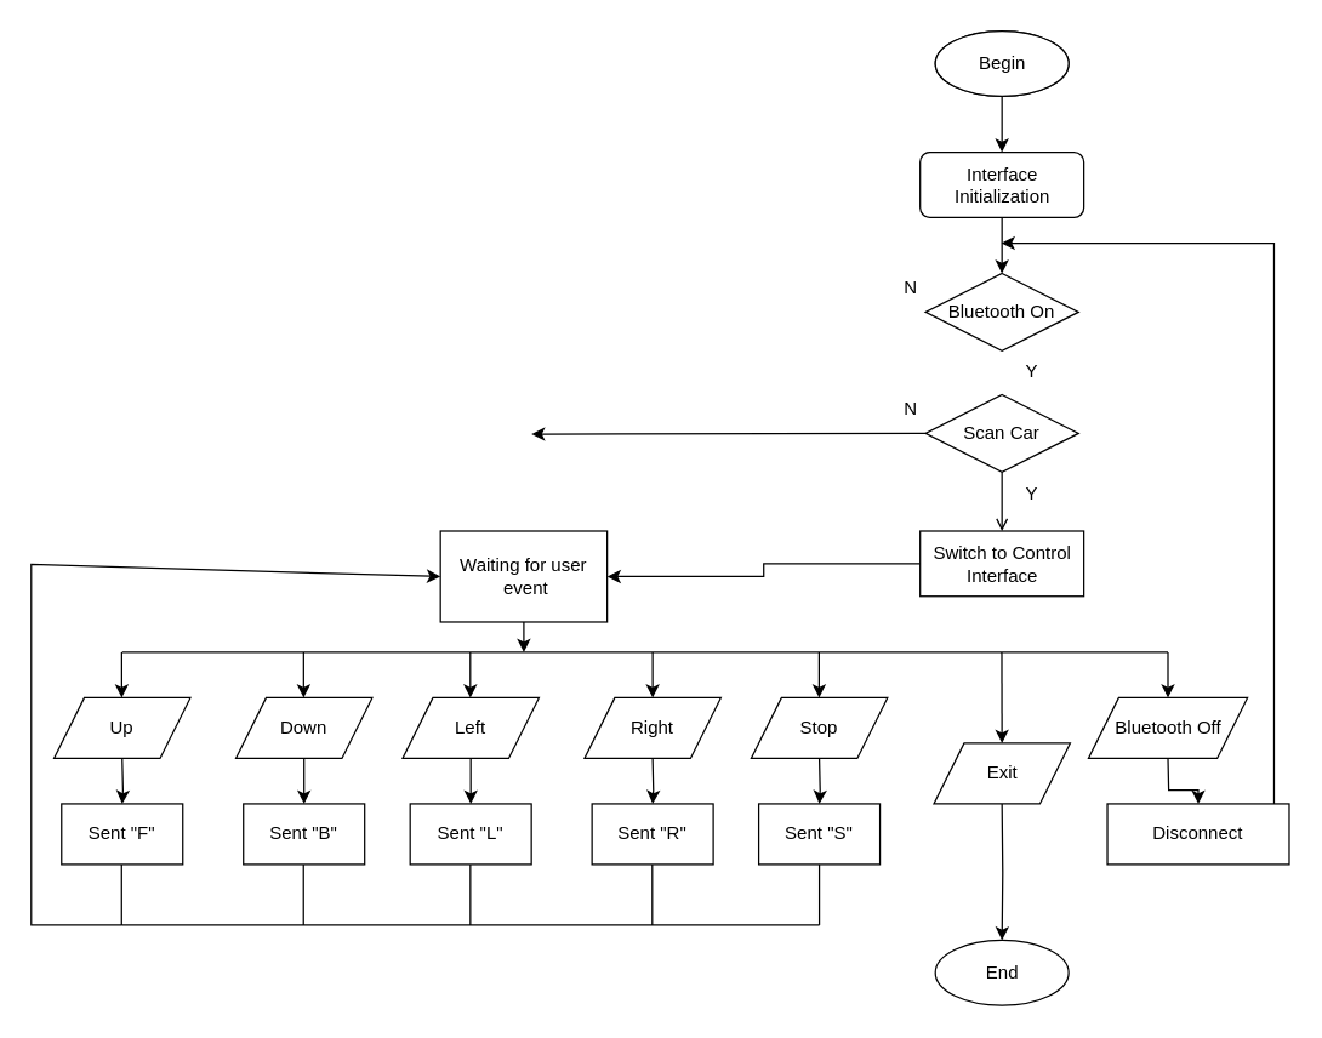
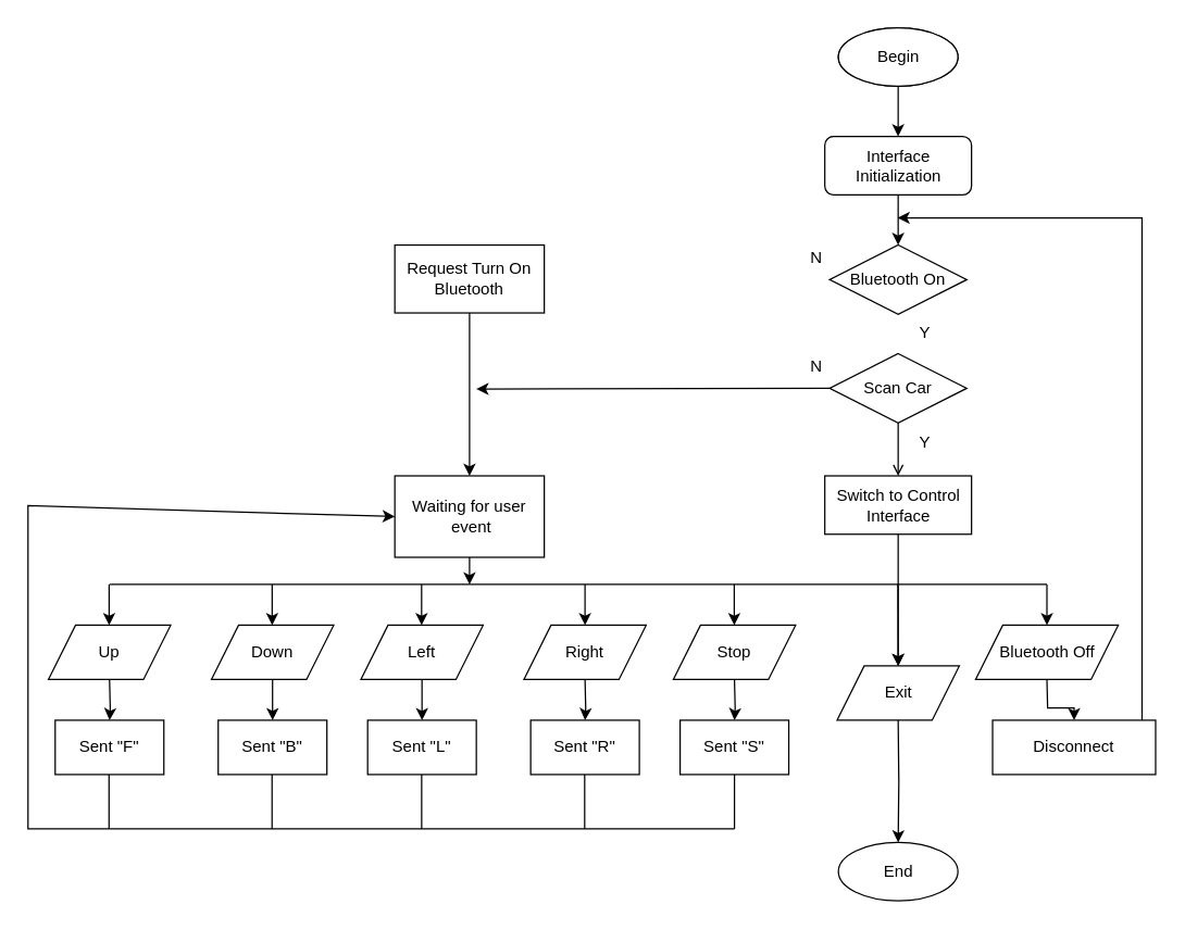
  <mxCell id="0" />
  <mxCell id="1" parent="0" />
  <mxCell id="2" value="Begin" style="ellipse;whiteSpace=wrap;html=1;" parent="1" vertex="1"><mxGeometry x="616.5" y="20" width="88" height="43" as="geometry" /></mxCell>
  <mxCell id="3" style="edgeStyle=orthogonalEdgeStyle;rounded=0;orthogonalLoop=1;jettySize=auto;html=1;" parent="1" source="4" target="5" edge="1"><mxGeometry relative="1" as="geometry" /></mxCell>
  <mxCell id="4" value="Interface Initialization" style="whiteSpace=wrap;html=1;rounded=1;" parent="1" vertex="1"><mxGeometry x="606.5" y="100" width="108" height="43" as="geometry" /></mxCell>
  <mxCell id="5" value="Bluetooth On" style="rhombus;whiteSpace=wrap;html=1;" parent="1" vertex="1"><mxGeometry x="610" y="180" width="101" height="51" as="geometry" /></mxCell>
  <mxCell id="6" style="edgeStyle=orthogonalEdgeStyle;rounded=0;orthogonalLoop=1;jettySize=auto;html=1;exitX=0.5;exitY=1;exitDx=0;exitDy=0;entryX=0.5;entryY=0;entryDx=0;entryDy=0;endArrow=open;" parent="1" source="7" target="9" edge="1"><mxGeometry relative="1" as="geometry" /></mxCell>
  <mxCell id="7" value="Scan Car" style="rhombus;whiteSpace=wrap;html=1;" parent="1" vertex="1"><mxGeometry x="610" y="260" width="101" height="51" as="geometry" /></mxCell>
- <mxCell id="8" style="edgeStyle=orthogonalEdgeStyle;rounded=0;orthogonalLoop=1;jettySize=auto;html=1;" parent="1" source="9" target="13" edge="1"><mxGeometry relative="1" as="geometry" /></mxCell>
+ <mxCell id="8" style="edgeStyle=orthogonalEdgeStyle;rounded=0;orthogonalLoop=1;jettySize=auto;html=1;" parent="1" source="9" target="56" edge="1"><mxGeometry relative="1" as="geometry" /></mxCell>
  <mxCell id="9" value="Switch to Control Interface" style="rounded=0;whiteSpace=wrap;html=1;" parent="1" vertex="1"><mxGeometry x="606.5" y="350" width="108" height="43" as="geometry" /></mxCell>
+ <mxCell id="10" style="edgeStyle=orthogonalEdgeStyle;rounded=0;orthogonalLoop=1;jettySize=auto;html=1;entryX=0.5;entryY=0;entryDx=0;entryDy=0;" parent="1" source="11" target="13" edge="1"><mxGeometry relative="1" as="geometry" /></mxCell>
+ <mxCell id="11" value="Request Turn On Bluetooth" style="rounded=0;whiteSpace=wrap;html=1;" parent="1" vertex="1"><mxGeometry x="290" y="180" width="110" height="50" as="geometry" /></mxCell>
  <mxCell id="12" style="edgeStyle=orthogonalEdgeStyle;rounded=0;orthogonalLoop=1;jettySize=auto;html=1;" parent="1" source="13" edge="1"><mxGeometry relative="1" as="geometry"><mxPoint x="345" y="430" as="targetPoint" /></mxGeometry></mxCell>
  <mxCell id="13" value="Waiting for user&lt;br&gt;&amp;nbsp;event" style="rounded=0;whiteSpace=wrap;html=1;" parent="1" vertex="1"><mxGeometry x="290" y="350" width="110" height="60" as="geometry" /></mxCell>
  <mxCell id="14" style="edgeStyle=orthogonalEdgeStyle;rounded=0;orthogonalLoop=1;jettySize=auto;html=1;" parent="1" target="25" edge="1"><mxGeometry relative="1" as="geometry"><mxPoint x="80" y="500" as="sourcePoint" /></mxGeometry></mxCell>
  <mxCell id="15" style="edgeStyle=orthogonalEdgeStyle;rounded=0;orthogonalLoop=1;jettySize=auto;html=1;" parent="1" source="16" target="4" edge="1"><mxGeometry relative="1" as="geometry" /></mxCell>
  <mxCell id="16" value="Begin" style="ellipse;whiteSpace=wrap;html=1;" parent="1" vertex="1"><mxGeometry x="616.5" y="20" width="88" height="43" as="geometry" /></mxCell>
  <mxCell id="17" value="End" style="ellipse;whiteSpace=wrap;html=1;" parent="1" vertex="1"><mxGeometry x="616.5" y="620" width="88" height="43" as="geometry" /></mxCell>
  <mxCell id="18" style="edgeStyle=orthogonalEdgeStyle;rounded=0;orthogonalLoop=1;jettySize=auto;html=1;entryX=0.5;entryY=0;entryDx=0;entryDy=0;" parent="1" target="26" edge="1"><mxGeometry relative="1" as="geometry"><mxPoint x="200" y="500" as="sourcePoint" /></mxGeometry></mxCell>
  <mxCell id="19" style="edgeStyle=orthogonalEdgeStyle;rounded=0;orthogonalLoop=1;jettySize=auto;html=1;entryX=0.5;entryY=0;entryDx=0;entryDy=0;" parent="1" target="27" edge="1"><mxGeometry relative="1" as="geometry"><mxPoint x="310" y="500" as="sourcePoint" /></mxGeometry></mxCell>
  <mxCell id="20" value="" style="edgeStyle=orthogonalEdgeStyle;rounded=0;orthogonalLoop=1;jettySize=auto;html=1;" parent="1" target="28" edge="1"><mxGeometry relative="1" as="geometry"><mxPoint x="430" y="500" as="sourcePoint" /></mxGeometry></mxCell>
  <mxCell id="21" value="" style="edgeStyle=orthogonalEdgeStyle;rounded=0;orthogonalLoop=1;jettySize=auto;html=1;" parent="1" target="29" edge="1"><mxGeometry relative="1" as="geometry"><mxPoint x="540" y="500" as="sourcePoint" /></mxGeometry></mxCell>
  <mxCell id="22" style="edgeStyle=orthogonalEdgeStyle;rounded=0;orthogonalLoop=1;jettySize=auto;html=1;entryX=0.5;entryY=0;entryDx=0;entryDy=0;" parent="1" target="17" edge="1"><mxGeometry relative="1" as="geometry"><mxPoint x="660.5" y="530" as="sourcePoint" /></mxGeometry></mxCell>
  <mxCell id="23" style="edgeStyle=orthogonalEdgeStyle;rounded=0;orthogonalLoop=1;jettySize=auto;html=1;" parent="1" source="24" edge="1"><mxGeometry relative="1" as="geometry"><mxPoint x="660" y="160" as="targetPoint" /><Array as="points"><mxPoint x="840" y="550" /><mxPoint x="840" y="160" /></Array></mxGeometry></mxCell>
  <mxCell id="24" value="Disconnect" style="rounded=0;whiteSpace=wrap;html=1;" parent="1" vertex="1"><mxGeometry x="730" y="530" width="120" height="40" as="geometry" /></mxCell>
  <mxCell id="25" value="Sent &quot;F&quot;" style="rounded=0;whiteSpace=wrap;html=1;" parent="1" vertex="1"><mxGeometry x="40" y="530" width="80" height="40" as="geometry" /></mxCell>
  <mxCell id="26" value="Sent &quot;B&quot;" style="rounded=0;whiteSpace=wrap;html=1;" parent="1" vertex="1"><mxGeometry x="160" y="530" width="80" height="40" as="geometry" /></mxCell>
  <mxCell id="27" value="Sent &quot;L&quot;" style="rounded=0;whiteSpace=wrap;html=1;" parent="1" vertex="1"><mxGeometry x="270" y="530" width="80" height="40" as="geometry" /></mxCell>
  <mxCell id="28" value="Sent &quot;R&quot;" style="rounded=0;whiteSpace=wrap;html=1;" parent="1" vertex="1"><mxGeometry x="390" y="530" width="80" height="40" as="geometry" /></mxCell>
  <mxCell id="29" value="Sent &quot;S&quot;" style="rounded=0;whiteSpace=wrap;html=1;" parent="1" vertex="1"><mxGeometry x="500" y="530" width="80" height="40" as="geometry" /></mxCell>
  <mxCell id="30" value="" style="edgeStyle=orthogonalEdgeStyle;rounded=0;orthogonalLoop=1;jettySize=auto;html=1;" parent="1" target="24" edge="1"><mxGeometry relative="1" as="geometry"><mxPoint x="770" y="500" as="sourcePoint" /></mxGeometry></mxCell>
  <mxCell id="31" value="" style="endArrow=none;html=1;rounded=0;" parent="1" edge="1"><mxGeometry width="50" height="50" relative="1" as="geometry"><mxPoint x="770" y="430" as="sourcePoint" /><mxPoint x="80" y="430" as="targetPoint" /></mxGeometry></mxCell>
  <mxCell id="32" value="" style="endArrow=classic;html=1;rounded=0;entryX=0.5;entryY=0;entryDx=0;entryDy=0;" parent="1" edge="1"><mxGeometry width="50" height="50" relative="1" as="geometry"><mxPoint x="770" y="430" as="sourcePoint" /><mxPoint x="770" y="460" as="targetPoint" /></mxGeometry></mxCell>
  <mxCell id="33" value="" style="endArrow=classic;html=1;rounded=0;entryX=0.5;entryY=0;entryDx=0;entryDy=0;" parent="1" edge="1"><mxGeometry width="50" height="50" relative="1" as="geometry"><mxPoint x="660.34" y="430" as="sourcePoint" /><mxPoint x="660.5" y="490" as="targetPoint" /></mxGeometry></mxCell>
  <mxCell id="34" value="" style="endArrow=classic;html=1;rounded=0;entryX=0.5;entryY=0;entryDx=0;entryDy=0;" parent="1" edge="1"><mxGeometry width="50" height="50" relative="1" as="geometry"><mxPoint x="539.84" y="430" as="sourcePoint" /><mxPoint x="539.84" y="460" as="targetPoint" /></mxGeometry></mxCell>
  <mxCell id="35" value="" style="endArrow=classic;html=1;rounded=0;entryX=0.5;entryY=0;entryDx=0;entryDy=0;" parent="1" edge="1"><mxGeometry width="50" height="50" relative="1" as="geometry"><mxPoint x="430" y="430" as="sourcePoint" /><mxPoint x="430" y="460" as="targetPoint" /></mxGeometry></mxCell>
  <mxCell id="36" value="" style="endArrow=classic;html=1;rounded=0;entryX=0.5;entryY=0;entryDx=0;entryDy=0;" parent="1" edge="1"><mxGeometry width="50" height="50" relative="1" as="geometry"><mxPoint x="309.7" y="430" as="sourcePoint" /><mxPoint x="309.7" y="460" as="targetPoint" /></mxGeometry></mxCell>
  <mxCell id="37" value="" style="endArrow=classic;html=1;rounded=0;entryX=0.5;entryY=0;entryDx=0;entryDy=0;" parent="1" edge="1"><mxGeometry width="50" height="50" relative="1" as="geometry"><mxPoint x="199.7" y="430" as="sourcePoint" /><mxPoint x="199.7" y="460" as="targetPoint" /></mxGeometry></mxCell>
  <mxCell id="38" value="" style="endArrow=classic;html=1;rounded=0;entryX=0.5;entryY=0;entryDx=0;entryDy=0;" parent="1" edge="1"><mxGeometry width="50" height="50" relative="1" as="geometry"><mxPoint x="79.7" y="430" as="sourcePoint" /><mxPoint x="79.7" y="460" as="targetPoint" /></mxGeometry></mxCell>
  <mxCell id="39" value="" style="endArrow=none;html=1;rounded=0;" parent="1" edge="1"><mxGeometry width="50" height="50" relative="1" as="geometry"><mxPoint x="80" y="610" as="sourcePoint" /><mxPoint x="540" y="610" as="targetPoint" /></mxGeometry></mxCell>
  <mxCell id="40" value="" style="endArrow=none;html=1;rounded=0;entryX=0.5;entryY=1;entryDx=0;entryDy=0;" parent="1" target="29" edge="1"><mxGeometry width="50" height="50" relative="1" as="geometry"><mxPoint x="540" y="610" as="sourcePoint" /><mxPoint x="480" y="510" as="targetPoint" /></mxGeometry></mxCell>
  <mxCell id="41" value="" style="endArrow=none;html=1;rounded=0;entryX=0.5;entryY=1;entryDx=0;entryDy=0;" parent="1" edge="1"><mxGeometry width="50" height="50" relative="1" as="geometry"><mxPoint x="429.74" y="610" as="sourcePoint" /><mxPoint x="429.74" y="570" as="targetPoint" /></mxGeometry></mxCell>
  <mxCell id="42" value="" style="endArrow=none;html=1;rounded=0;entryX=0.5;entryY=1;entryDx=0;entryDy=0;" parent="1" edge="1"><mxGeometry width="50" height="50" relative="1" as="geometry"><mxPoint x="309.74" y="610" as="sourcePoint" /><mxPoint x="309.74" y="570" as="targetPoint" /></mxGeometry></mxCell>
  <mxCell id="43" value="" style="endArrow=none;html=1;rounded=0;entryX=0.5;entryY=1;entryDx=0;entryDy=0;" parent="1" edge="1"><mxGeometry width="50" height="50" relative="1" as="geometry"><mxPoint x="199.62" y="610" as="sourcePoint" /><mxPoint x="199.62" y="570" as="targetPoint" /></mxGeometry></mxCell>
  <mxCell id="44" value="" style="endArrow=none;html=1;rounded=0;entryX=0.5;entryY=1;entryDx=0;entryDy=0;" parent="1" edge="1"><mxGeometry width="50" height="50" relative="1" as="geometry"><mxPoint x="79.62" y="610" as="sourcePoint" /><mxPoint x="79.62" y="570" as="targetPoint" /></mxGeometry></mxCell>
  <mxCell id="45" value="" style="endArrow=classic;html=1;rounded=0;entryX=0;entryY=0.5;entryDx=0;entryDy=0;" parent="1" target="13" edge="1"><mxGeometry width="50" height="50" relative="1" as="geometry"><mxPoint x="80" y="610" as="sourcePoint" /><mxPoint y="610" as="targetPoint" x="10" /><Array as="points"><mxPoint x="20" y="610" /><mxPoint x="20" y="372" /></Array></mxGeometry></mxCell>
  <mxCell id="46" value="" style="endArrow=classic;html=1;rounded=0;exitX=0;exitY=0.5;exitDx=0;exitDy=0;" parent="1" source="7" edge="1"><mxGeometry width="50" height="50" relative="1" as="geometry"><mxPoint x="530" y="360" as="sourcePoint" /><mxPoint x="350" y="286" as="targetPoint" /></mxGeometry></mxCell>
  <mxCell id="47" value="N" style="text;html=1;align=center;verticalAlign=middle;resizable=0;points=[];autosize=1;strokeColor=none;fillColor=none;" parent="1" vertex="1"><mxGeometry x="585" y="175" width="30" height="30" as="geometry" /></mxCell>
  <mxCell id="48" value="Y" style="text;html=1;align=center;verticalAlign=middle;resizable=0;points=[];autosize=1;strokeColor=none;fillColor=none;" parent="1" vertex="1"><mxGeometry x="665" y="230" width="30" height="30" as="geometry" /></mxCell>
  <mxCell id="49" value="Y" style="text;html=1;align=center;verticalAlign=middle;resizable=0;points=[];autosize=1;strokeColor=none;fillColor=none;" parent="1" vertex="1"><mxGeometry x="665" y="311" width="30" height="30" as="geometry" /></mxCell>
  <mxCell id="50" value="N" style="text;html=1;align=center;verticalAlign=middle;resizable=0;points=[];autosize=1;strokeColor=none;fillColor=none;" parent="1" vertex="1"><mxGeometry x="585" y="255" width="30" height="30" as="geometry" /></mxCell>
  <mxCell id="51" value="Up" style="shape=parallelogram;perimeter=parallelogramPerimeter;whiteSpace=wrap;html=1;fixedSize=1;" vertex="1" parent="1"><mxGeometry x="35" y="460" width="90" height="40" as="geometry" /></mxCell>
  <mxCell id="52" value="Down" style="shape=parallelogram;perimeter=parallelogramPerimeter;whiteSpace=wrap;html=1;fixedSize=1;" vertex="1" parent="1"><mxGeometry x="155" y="460" width="90" height="40" as="geometry" /></mxCell>
  <mxCell id="53" value="Left" style="shape=parallelogram;perimeter=parallelogramPerimeter;whiteSpace=wrap;html=1;fixedSize=1;" vertex="1" parent="1"><mxGeometry x="265" y="460" width="90" height="40" as="geometry" /></mxCell>
  <mxCell id="54" value="Right" style="shape=parallelogram;perimeter=parallelogramPerimeter;whiteSpace=wrap;html=1;fixedSize=1;" vertex="1" parent="1"><mxGeometry x="385" y="460" width="90" height="40" as="geometry" /></mxCell>
  <mxCell id="55" value="Stop" style="shape=parallelogram;perimeter=parallelogramPerimeter;whiteSpace=wrap;html=1;fixedSize=1;" vertex="1" parent="1"><mxGeometry x="495" y="460" width="90" height="40" as="geometry" /></mxCell>
  <mxCell id="56" value="Exit" style="shape=parallelogram;perimeter=parallelogramPerimeter;whiteSpace=wrap;html=1;fixedSize=1;" vertex="1" parent="1"><mxGeometry x="615.5" y="490" width="90" height="40" as="geometry" /></mxCell>
  <mxCell id="57" value="Bluetooth Off" style="shape=parallelogram;perimeter=parallelogramPerimeter;whiteSpace=wrap;html=1;fixedSize=1;" vertex="1" parent="1"><mxGeometry x="717.5" y="460" width="105" height="40" as="geometry" /></mxCell>
